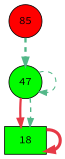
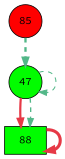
  digraph {
    rankdir=TB
    fontname="Source Code Pro"
    node [shape=circle style=filled fontname="Source Code Pro"]
    edge [color="#52b788" fontname="Source Code Pro" style=dashed]
-   n1 [fillcolor="#01fd00" label=18 shape=box]
+   n1 [fillcolor="#01fd00" label=88 shape=box]
    n2 [fillcolor="#fe0000" label=85]
    n3 [fillcolor="#02fc00" label=47]
    n1 -> n1 [color="#e63946" penwidth=4.00 style=""]
    n2 -> n3 [penwidth=3.00]
    n3 -> n1 [color="#e63946" penwidth=2.85 style=""]
    n3 -> n1 [penwidth=1.74]
    n3 -> n3 [penwidth=1.30]
  }
